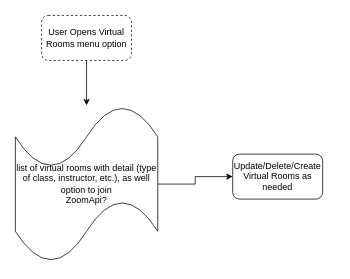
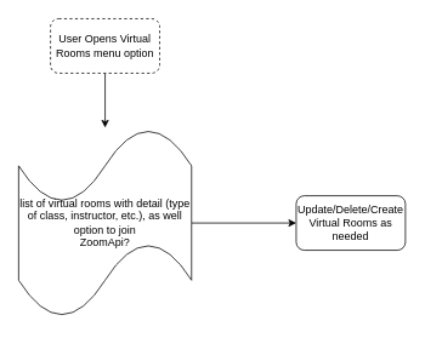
  <mxCell id="0" />
  <mxCell id="1" parent="0" />
  <mxCell id="2" value="" style="edgeStyle=orthogonalEdgeStyle;rounded=0;orthogonalLoop=1;jettySize=auto;html=1;" edge="1" parent="1" source="3" target="5"><mxGeometry relative="1" as="geometry" /></mxCell>
  <mxCell id="3" value="User Opens Virtual Rooms menu option" style="rounded=1;whiteSpace=wrap;html=1;dashed=1;" vertex="1" parent="1"><mxGeometry x="55" y="20" width="120" height="60" as="geometry" /></mxCell>
  <mxCell id="4" value="" style="edgeStyle=orthogonalEdgeStyle;rounded=0;orthogonalLoop=1;jettySize=auto;html=1;" edge="1" parent="1" source="5" target="6"><mxGeometry relative="1" as="geometry" /></mxCell>
  <mxCell id="5" value="list of virtual rooms with detail (type of class, instructor, etc.), as well option to join&lt;br&gt;ZoomApi?" style="shape=tape;whiteSpace=wrap;html=1;rounded=1;" vertex="1" parent="1"><mxGeometry x="20" y="140" width="190" height="210" as="geometry" /></mxCell>
- <mxCell id="6" value="Update/Delete/Create Virtual Rooms as needed" style="whiteSpace=wrap;html=1;rounded=1;" vertex="1" parent="1"><mxGeometry x="310" y="205" width="120" height="60" as="geometry" /></mxCell>
+ <mxCell id="6" value="Update/Delete/Create Virtual Rooms as needed" style="whiteSpace=wrap;html=1;rounded=1;" vertex="1" parent="1"><mxGeometry x="325" y="215" width="120" height="60" as="geometry" /></mxCell>
